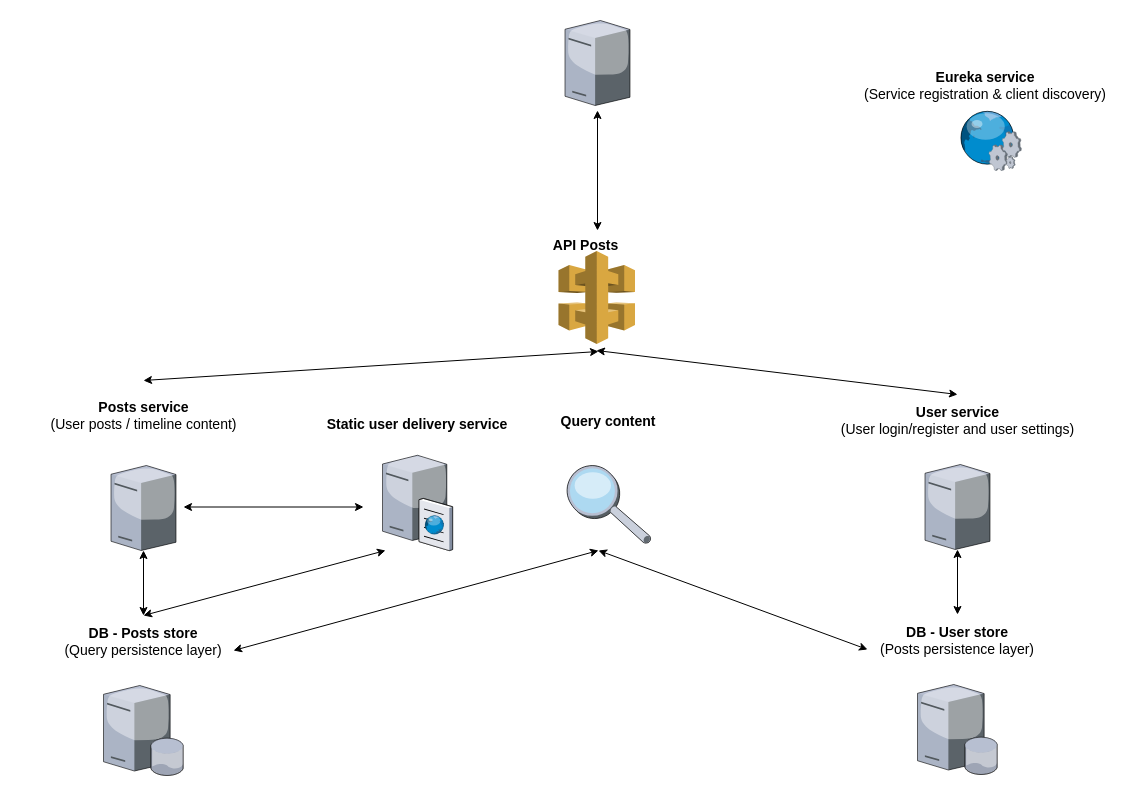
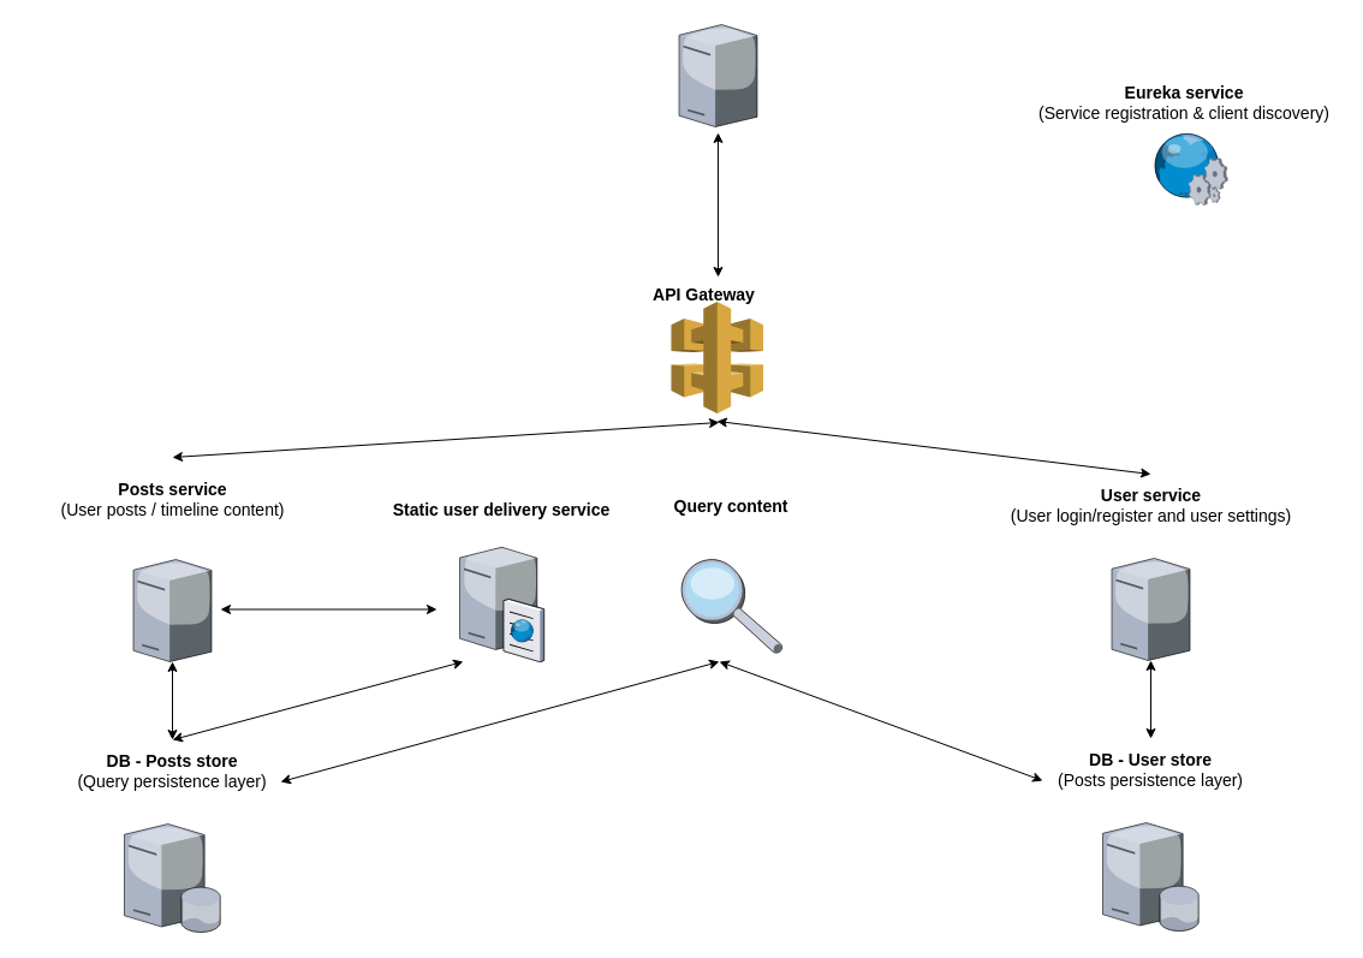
  <mxCell id="0" />
  <mxCell id="1" parent="0" />
  <mxCell id="2" value="" style="group" vertex="1" connectable="0" parent="1"><mxGeometry x="542" y="20" width="110" height="110" as="geometry" /></mxCell>
  <mxCell id="3" value="" style="verticalLabelPosition=bottom;aspect=fixed;html=1;verticalAlign=top;strokeColor=none;align=center;outlineConnect=0;shape=mxgraph.citrix.tower_server;" vertex="1" parent="2"><mxGeometry x="22.5" width="65" height="85" as="geometry" /></mxCell>
  <mxCell id="4" value="" style="group" vertex="1" connectable="0" parent="1"><mxGeometry x="902" y="483" width="210" height="160" as="geometry" /></mxCell>
  <mxCell id="5" value="" style="verticalLabelPosition=bottom;aspect=fixed;html=1;verticalAlign=top;strokeColor=none;align=center;outlineConnect=0;shape=mxgraph.citrix.tower_server;" vertex="1" parent="4"><mxGeometry x="22.5" y="-19" width="65" height="85" as="geometry" /></mxCell>
  <mxCell id="6" value="" style="endArrow=classic;startArrow=classic;html=1;" edge="1" parent="1"><mxGeometry width="50" height="50" relative="1" as="geometry"><mxPoint x="597" y="230" as="sourcePoint" /><mxPoint x="597" y="110" as="targetPoint" /></mxGeometry></mxCell>
  <mxCell id="7" value="" style="endArrow=classic;startArrow=classic;html=1;exitX=0.5;exitY=0;exitDx=0;exitDy=0;" edge="1" parent="1" source="17" target="5"><mxGeometry width="50" height="50" relative="1" as="geometry"><mxPoint x="807.5" y="884" as="sourcePoint" /><mxPoint x="734.5" y="1084" as="targetPoint" /></mxGeometry></mxCell>
  <mxCell id="8" value="&lt;div style=&quot;font-size: 14px&quot;&gt;&lt;font style=&quot;font-size: 14px&quot;&gt;&lt;b&gt;User service&lt;/b&gt;&lt;/font&gt;&lt;/div&gt;&lt;div style=&quot;font-size: 14px&quot;&gt;&lt;font style=&quot;font-size: 14px&quot;&gt;(User login/register and user settings)&lt;/font&gt;&lt;/div&gt;&lt;div style=&quot;font-size: 14px&quot;&gt;&lt;font style=&quot;font-size: 14px&quot;&gt;&lt;br&gt;&lt;/font&gt;&lt;/div&gt;" style="text;html=1;strokeColor=none;fillColor=none;align=center;verticalAlign=middle;whiteSpace=wrap;rounded=0;" vertex="1" parent="1"><mxGeometry x="834.5" y="394" width="245" height="70" as="geometry" /></mxCell>
  <mxCell id="9" value="" style="outlineConnect=0;dashed=0;verticalLabelPosition=bottom;verticalAlign=top;align=center;html=1;shape=mxgraph.aws3.api_gateway;fillColor=#D9A741;gradientColor=none;" vertex="1" parent="1"><mxGeometry x="558" y="250.5" width="76.5" height="93" as="geometry" /></mxCell>
- <mxCell id="10" value="&lt;b&gt;&lt;font style=&quot;font-size: 14px&quot;&gt;API Posts&lt;/font&gt;&lt;/b&gt;" style="text;html=1;strokeColor=none;fillColor=none;align=center;verticalAlign=middle;whiteSpace=wrap;rounded=0;" vertex="1" parent="1"><mxGeometry x="518" y="235" width="135" height="20" as="geometry" /></mxCell>
+ <mxCell id="10" value="&lt;b&gt;&lt;font style=&quot;font-size: 14px&quot;&gt;API Gateway&lt;/font&gt;&lt;/b&gt;" style="text;html=1;strokeColor=none;fillColor=none;align=center;verticalAlign=middle;whiteSpace=wrap;rounded=0;" vertex="1" parent="1"><mxGeometry x="518" y="235" width="135" height="20" as="geometry" /></mxCell>
  <mxCell id="11" value="" style="endArrow=classic;html=1;exitX=0.5;exitY=0;exitDx=0;exitDy=0;startArrow=classic;startFill=1;" edge="1" parent="1" source="8"><mxGeometry width="50" height="50" relative="1" as="geometry"><mxPoint x="731" y="550" as="sourcePoint" /><mxPoint x="596" y="350" as="targetPoint" /></mxGeometry></mxCell>
  <mxCell id="12" value="" style="verticalLabelPosition=bottom;aspect=fixed;html=1;verticalAlign=top;strokeColor=none;align=center;outlineConnect=0;shape=mxgraph.citrix.tower_server;" vertex="1" parent="1"><mxGeometry x="110.5" y="465" width="65" height="85" as="geometry" /></mxCell>
  <mxCell id="13" value="&lt;div style=&quot;font-size: 14px&quot;&gt;&lt;font style=&quot;font-size: 14px&quot;&gt;&lt;b&gt;Posts service&lt;/b&gt;&lt;/font&gt;&lt;/div&gt;&lt;div style=&quot;font-size: 14px&quot;&gt;&lt;font style=&quot;font-size: 14px&quot;&gt;(User posts / timeline content)&lt;br&gt;&lt;/font&gt;&lt;/div&gt;" style="text;html=1;strokeColor=none;fillColor=none;align=center;verticalAlign=middle;whiteSpace=wrap;rounded=0;" vertex="1" parent="1"><mxGeometry x="20.5" y="380" width="245" height="70" as="geometry" /></mxCell>
  <mxCell id="14" value="" style="verticalLabelPosition=bottom;aspect=fixed;html=1;verticalAlign=top;strokeColor=none;align=center;outlineConnect=0;shape=mxgraph.citrix.database_server;" vertex="1" parent="1"><mxGeometry x="103" y="685" width="80" height="90" as="geometry" /></mxCell>
  <mxCell id="15" value="&lt;div style=&quot;font-size: 14px&quot;&gt;&lt;font style=&quot;font-size: 14px&quot;&gt;&lt;b&gt;DB - Posts store&lt;br&gt;&lt;/b&gt;&lt;/font&gt;&lt;/div&gt;&lt;div style=&quot;font-size: 14px&quot;&gt;&lt;font style=&quot;font-size: 14px&quot;&gt;(Query persistence layer)&lt;/font&gt;&lt;/div&gt;&lt;div style=&quot;font-size: 14px&quot;&gt;&lt;font style=&quot;font-size: 14px&quot;&gt;&lt;br&gt;&lt;/font&gt;&lt;/div&gt;" style="text;html=1;strokeColor=none;fillColor=none;align=center;verticalAlign=middle;whiteSpace=wrap;rounded=0;" vertex="1" parent="1"><mxGeometry x="53" y="615" width="180" height="70" as="geometry" /></mxCell>
  <mxCell id="16" value="" style="verticalLabelPosition=bottom;aspect=fixed;html=1;verticalAlign=top;strokeColor=none;align=center;outlineConnect=0;shape=mxgraph.citrix.database_server;" vertex="1" parent="1"><mxGeometry x="917" y="684" width="80" height="90" as="geometry" /></mxCell>
  <mxCell id="17" value="&lt;div style=&quot;font-size: 14px&quot;&gt;&lt;font style=&quot;font-size: 14px&quot;&gt;&lt;b&gt;DB - User store&lt;br&gt;&lt;/b&gt;&lt;/font&gt;&lt;/div&gt;&lt;div style=&quot;font-size: 14px&quot;&gt;&lt;font style=&quot;font-size: 14px&quot;&gt;(Posts persistence layer)&lt;/font&gt;&lt;/div&gt;&lt;div style=&quot;font-size: 14px&quot;&gt;&lt;font style=&quot;font-size: 14px&quot;&gt;&lt;br&gt;&lt;/font&gt;&lt;/div&gt;" style="text;html=1;strokeColor=none;fillColor=none;align=center;verticalAlign=middle;whiteSpace=wrap;rounded=0;" vertex="1" parent="1"><mxGeometry x="867" y="614" width="180" height="70" as="geometry" /></mxCell>
  <mxCell id="18" value="" style="endArrow=classic;startArrow=classic;html=1;" edge="1" parent="1" source="15" target="12"><mxGeometry width="50" height="50" relative="1" as="geometry"><mxPoint x="20.5" y="845" as="sourcePoint" /><mxPoint x="140.5" y="565" as="targetPoint" /></mxGeometry></mxCell>
  <mxCell id="19" value="" style="endArrow=classic;startArrow=classic;html=1;exitX=0.5;exitY=0;exitDx=0;exitDy=0;" edge="1" parent="1" source="13"><mxGeometry width="50" height="50" relative="1" as="geometry"><mxPoint x="116" y="364" as="sourcePoint" /><mxPoint x="598" y="351" as="targetPoint" /></mxGeometry></mxCell>
  <mxCell id="20" value="" style="verticalLabelPosition=bottom;aspect=fixed;html=1;verticalAlign=top;strokeColor=none;align=center;outlineConnect=0;shape=mxgraph.citrix.web_service;" vertex="1" parent="1"><mxGeometry x="958" y="110" width="63" height="60" as="geometry" /></mxCell>
  <mxCell id="21" value="&lt;div style=&quot;font-size: 14px&quot;&gt;&lt;font style=&quot;font-size: 14px&quot;&gt;&lt;b&gt;Eureka service&lt;br&gt;&lt;/b&gt;&lt;/font&gt;&lt;/div&gt;&lt;div style=&quot;font-size: 14px&quot;&gt;&lt;font style=&quot;font-size: 14px&quot;&gt;(Service registration &amp;amp; client discovery)&lt;br&gt;&lt;b&gt;&lt;/b&gt;&lt;/font&gt;&lt;/div&gt;" style="text;html=1;strokeColor=none;fillColor=none;align=center;verticalAlign=middle;whiteSpace=wrap;rounded=0;" vertex="1" parent="1"><mxGeometry x="858" y="50" width="254" height="70" as="geometry" /></mxCell>
  <mxCell id="22" value="&lt;div style=&quot;font-size: 14px&quot;&gt;&lt;font style=&quot;font-size: 14px&quot;&gt;&lt;b&gt;Static user delivery service&lt;/b&gt;&lt;/font&gt;&lt;/div&gt;" style="text;html=1;strokeColor=none;fillColor=none;align=center;verticalAlign=middle;whiteSpace=wrap;rounded=0;" vertex="1" parent="1"><mxGeometry x="295" y="388.5" width="244" height="70" as="geometry" /></mxCell>
  <mxCell id="23" value="" style="verticalLabelPosition=bottom;aspect=fixed;html=1;verticalAlign=top;strokeColor=none;align=center;outlineConnect=0;shape=mxgraph.citrix.cache_server;" vertex="1" parent="1"><mxGeometry x="382" y="452.5" width="70" height="97.5" as="geometry" /></mxCell>
  <mxCell id="24" value="" style="endArrow=classic;html=1;startArrow=classic;startFill=1;" edge="1" parent="1"><mxGeometry width="50" height="50" relative="1" as="geometry"><mxPoint x="183" y="506.5" as="sourcePoint" /><mxPoint x="363" y="506.5" as="targetPoint" /></mxGeometry></mxCell>
  <mxCell id="25" value="" style="verticalLabelPosition=bottom;aspect=fixed;html=1;verticalAlign=top;strokeColor=none;align=center;outlineConnect=0;shape=mxgraph.citrix.inspection;" vertex="1" parent="1"><mxGeometry x="565.5" y="464" width="85" height="79" as="geometry" /></mxCell>
  <mxCell id="26" value="Query content" style="text;html=1;strokeColor=none;fillColor=none;align=center;verticalAlign=middle;whiteSpace=wrap;rounded=0;fontStyle=1;fontSize=14;" vertex="1" parent="1"><mxGeometry x="518" y="400" width="180" height="41" as="geometry" /></mxCell>
  <mxCell id="27" value="" style="endArrow=classic;startArrow=classic;html=1;fontSize=14;exitX=0.5;exitY=0;exitDx=0;exitDy=0;" edge="1" parent="1" source="15"><mxGeometry width="50" height="50" relative="1" as="geometry"><mxPoint x="359" y="588" as="sourcePoint" /><mxPoint x="385" y="550" as="targetPoint" /></mxGeometry></mxCell>
  <mxCell id="28" value="" style="endArrow=classic;startArrow=classic;html=1;fontSize=14;exitX=1;exitY=0.5;exitDx=0;exitDy=0;" edge="1" parent="1" source="15"><mxGeometry width="50" height="50" relative="1" as="geometry"><mxPoint x="228" y="649" as="sourcePoint" /><mxPoint x="598" y="550" as="targetPoint" /></mxGeometry></mxCell>
  <mxCell id="29" value="" style="endArrow=classic;startArrow=classic;html=1;fontSize=14;exitX=0;exitY=0.5;exitDx=0;exitDy=0;" edge="1" parent="1" source="17"><mxGeometry width="50" height="50" relative="1" as="geometry"><mxPoint x="708" y="710" as="sourcePoint" /><mxPoint x="598" y="550" as="targetPoint" /></mxGeometry></mxCell>
